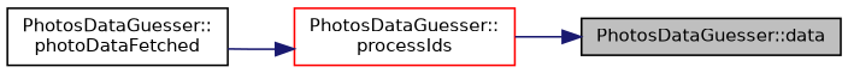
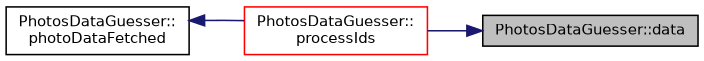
  digraph {
    rankdir=RL
    node [color=black fillcolor=white fontname=Helvetica fontsize=10 shape=record style=filled]
    edge [color=midnightblue dir=back fontname=Helvetica fontsize=10 labelfontname=Helvetica labelfontsize=10 style=solid]
    n1 [fillcolor=grey75 fontcolor=black height=0.2 label="PhotosDataGuesser::data" width=0.4]
    n2 [color=red height=0.2 label="PhotosDataGuesser::\lprocessIds" width=0.4]
    n3 [height=0.2 label="PhotosDataGuesser::\lphotoDataFetched" width=0.4]
    n1 -> n2
-   n2 -> n3
+   n3 -> n2
  }
